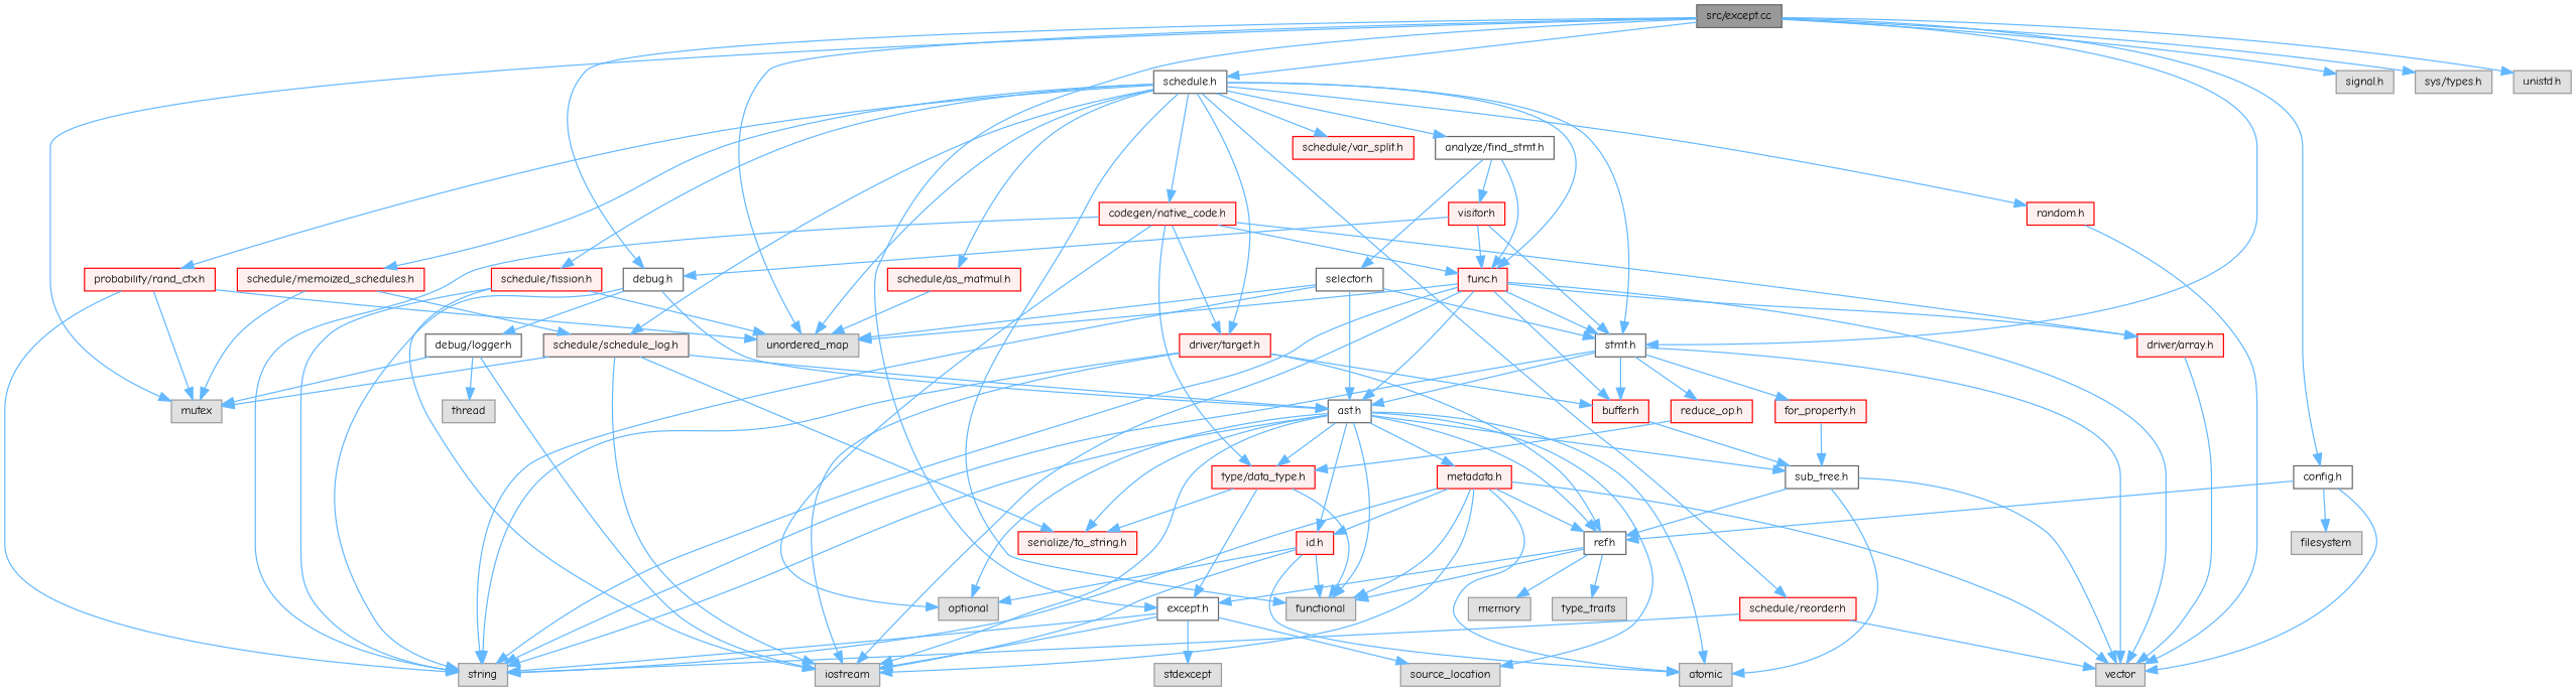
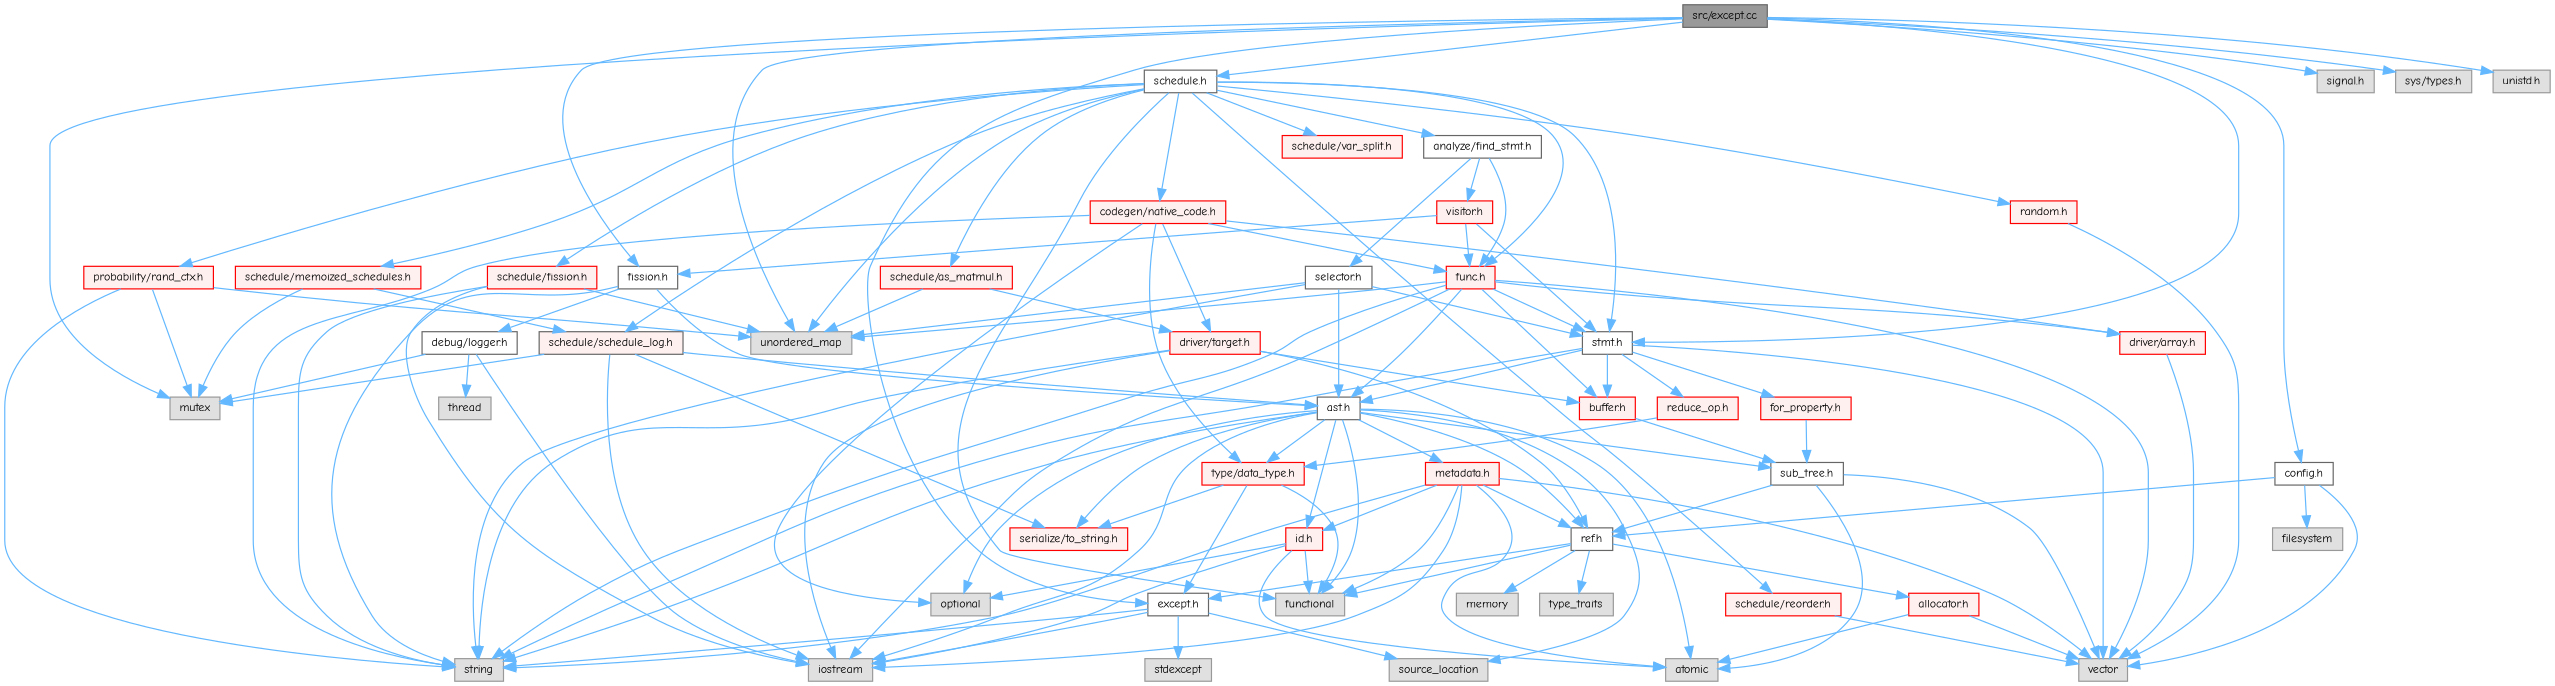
  digraph {
    fontname="Comic Neue"
    node [color=red fillcolor="#FFF0F0" fontname="Comic Neue" fontsize=10 shape=box style=filled]
    edge [color=steelblue1 fontname="Comic Neue" fontsize=10 labelfontname=Helvetica labelfontsize=10 style=solid]
    n1 [color=gray40 fillcolor=grey60 fontcolor=black height=0.2 label="src/except.cc" width=0.4]
    n2 [color=grey60 fillcolor="#E0E0E0" height=0.2 label=mutex width=0.4]
    n3 [color=grey60 fillcolor="#E0E0E0" height=0.2 label=unordered_map width=0.4]
    n4 [color=grey60 fillcolor="#E0E0E0" height=0.2 label="signal.h" width=0.4]
    n5 [color=grey60 fillcolor="#E0E0E0" height=0.2 label="sys/types.h" width=0.4]
    n6 [color=grey60 fillcolor="#E0E0E0" height=0.2 label="unistd.h" width=0.4]
    n7 [color=grey40 fillcolor=white height=0.2 label="config.h" width=0.4]
    n8 [color=grey40 fillcolor=white height=0.2 label="except.h" width=0.4]
-   n9 [color=grey40 fillcolor=white height=0.2 label="debug.h" width=0.4]
+   n9 [color=grey40 fillcolor=white height=0.2 label="fission.h" width=0.4]
    n10 [color=grey40 fillcolor=white height=0.2 label="schedule.h" width=0.4]
    n11 [color=grey40 fillcolor=white height=0.2 label="stmt.h" width=0.4]
    n12 [color=grey60 fillcolor="#E0E0E0" height=0.2 label=filesystem width=0.4]
    n13 [color=grey60 fillcolor="#E0E0E0" height=0.2 label=vector width=0.4]
    n14 [color=grey40 fillcolor=white height=0.2 label="ref.h" width=0.4]
    n15 [color=grey60 fillcolor="#E0E0E0" height=0.2 label=iostream width=0.4]
    n16 [color=grey60 fillcolor="#E0E0E0" height=0.2 label=source_location width=0.4]
    n17 [color=grey60 fillcolor="#E0E0E0" height=0.2 label=stdexcept width=0.4]
    n18 [color=grey60 fillcolor="#E0E0E0" height=0.2 label=string width=0.4]
    n19 [color=grey40 fillcolor=white height=0.2 label="ast.h" width=0.4]
    n20 [color=grey40 fillcolor=white height=0.2 label="debug/logger.h" width=0.4]
    n21 [color=grey60 fillcolor="#E0E0E0" height=0.2 label=functional width=0.4]
    n22 [color=grey40 fillcolor=white height=0.2 label="analyze/find_stmt.h" width=0.4]
    n23 [height=0.2 label="func.h" width=0.4]
    n24 [height=0.2 label="codegen/native_code.h" width=0.4]
    n25 [height=0.2 label="driver/target.h" width=0.4]
    n26 [height=0.2 label="probability/rand_ctx.h" width=0.4]
    n27 [height=0.2 label="random.h" width=0.4]
    n28 [height=0.2 label="schedule/as_matmul.h" width=0.4]
    n29 [height=0.2 label="schedule/fission.h" width=0.4]
    n30 [height=0.2 label="schedule/memoized_schedules.h" width=0.4]
    n31 [color=grey40 height=0.2 label="schedule/schedule_log.h" width=0.4]
    n32 [height=0.2 label="schedule/reorder.h" width=0.4]
    n33 [height=0.2 label="schedule/var_split.h" width=0.4]
    n34 [height=0.2 label="buffer.h" width=0.4]
    n35 [height=0.2 label="for_property.h" width=0.4]
    n36 [height=0.2 label="reduce_op.h" width=0.4]
    n37 [color=grey60 fillcolor="#E0E0E0" height=0.2 label=memory width=0.4]
    n38 [color=grey60 fillcolor="#E0E0E0" height=0.2 label=type_traits width=0.4]
+   n39 [height=0.2 label="allocator.h" width=0.4]
    n40 [color=grey60 fillcolor="#E0E0E0" height=0.2 label=atomic width=0.4]
    n41 [color=grey60 fillcolor="#E0E0E0" height=0.2 label=optional width=0.4]
    n42 [height=0.2 label="id.h" width=0.4]
    n43 [height=0.2 label="metadata.h" width=0.4]
    n44 [height=0.2 label="serialize/to_string.h" width=0.4]
    n45 [color=grey40 fillcolor=white height=0.2 label="sub_tree.h" width=0.4]
    n46 [height=0.2 label="type/data_type.h" width=0.4]
    n47 [color=grey60 fillcolor="#E0E0E0" height=0.2 label=thread width=0.4]
    n48 [color=grey40 fillcolor=white height=0.2 label="selector.h" width=0.4]
    n49 [height=0.2 label="visitor.h" width=0.4]
    n50 [height=0.2 label="driver/array.h" width=0.4]
    n1 -> n2
    n1 -> n3
    n1 -> n4
    n1 -> n5
    n1 -> n6
    n1 -> n7
    n1 -> n8
    n1 -> n9
    n1 -> n10
    n1 -> n11
    n7 -> n12
    n7 -> n13
    n7 -> n14
    n8 -> n15
    n8 -> n16
    n8 -> n17
    n8 -> n18
    n9 -> n18
    n9 -> n19
    n9 -> n20
    n10 -> n3
    n10 -> n11
    n10 -> n21
    n10 -> n22
    n10 -> n23
    n10 -> n24
-   n10 -> n25
+   n28 -> n25
    n10 -> n26
    n10 -> n27
    n10 -> n28
    n10 -> n29
    n10 -> n30
    n10 -> n31
    n10 -> n32
    n10 -> n33
    n11 -> n13
    n11 -> n18
    n11 -> n19
    n11 -> n34
    n11 -> n35
    n11 -> n36
    n14 -> n8
    n14 -> n21
    n14 -> n37
    n14 -> n38
+   n14 -> n39
    n19 -> n14
    n19 -> n15
    n19 -> n16
    n19 -> n18
    n19 -> n21
    n19 -> n40
    n19 -> n41
    n19 -> n42
    n19 -> n43
    n19 -> n44
    n19 -> n45
    n19 -> n46
    n20 -> n2
    n20 -> n15
    n20 -> n47
    n22 -> n23
    n22 -> n48
    n22 -> n49
    n23 -> n3
    n23 -> n11
    n23 -> n13
    n23 -> n15
    n23 -> n18
    n23 -> n19
    n23 -> n34
    n23 -> n50
    n24 -> n18
    n24 -> n23
    n24 -> n25
    n24 -> n41
    n24 -> n46
    n24 -> n50
    n25 -> n14
    n25 -> n15
    n25 -> n18
    n25 -> n34
    n26 -> n2
    n26 -> n3
    n26 -> n18
    n27 -> n13
    n28 -> n3
    n29 -> n3
    n29 -> n15
    n29 -> n18
    n30 -> n2
    n30 -> n31
    n31 -> n2
    n31 -> n15
    n31 -> n19
    n31 -> n44
    n32 -> n13
-   n32 -> n18
    n34 -> n45
    n35 -> n45
    n36 -> n46
+   n39 -> n13
+   n39 -> n40
    n42 -> n15
    n42 -> n21
    n42 -> n40
    n42 -> n41
    n43 -> n13
    n43 -> n14
    n43 -> n15
    n43 -> n18
    n43 -> n21
    n43 -> n40
    n43 -> n42
    n45 -> n13
    n45 -> n14
    n45 -> n40
    n46 -> n8
    n46 -> n21
    n46 -> n44
    n48 -> n3
    n48 -> n11
    n48 -> n18
    n48 -> n19
    n49 -> n9
    n49 -> n11
    n49 -> n23
    n50 -> n13
  }
